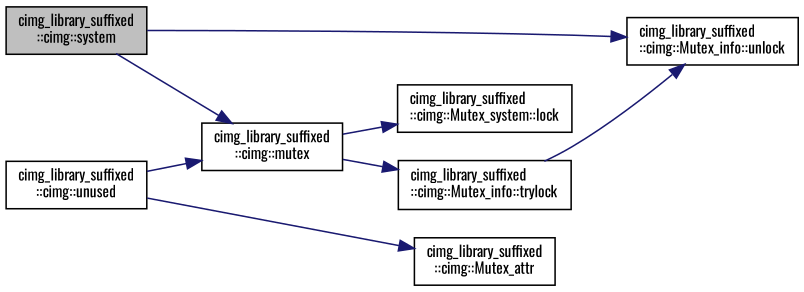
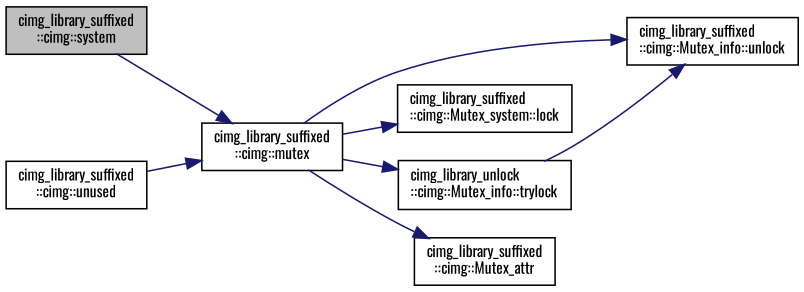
  digraph {
    fontname=Oswald
    rankdir=LR
    node [color=black fillcolor=white fontname=Oswald fontsize=10 shape=record style=filled]
    edge [color=midnightblue fontname=Oswald fontsize=10 labelfontname=Helvetica labelfontsize=10 style=solid]
    n1 [fillcolor=grey75 fontcolor=black height=0.2 label="cimg_library_suffixed\l::cimg::system" width=0.4]
    n2 [height=0.2 label="cimg_library_suffixed\l::cimg::mutex" width=0.4]
    n3 [height=0.2 label="cimg_library_suffixed\l::cimg::unused" width=0.4]
    n4 [height=0.2 label="cimg_library_suffixed\l::cimg::Mutex_system::lock" width=0.4]
    n5 [height=0.2 label="cimg_library_suffixed\l::cimg::Mutex_attr" width=0.4]
-   n6 [height=0.2 label="cimg_library_suffixed\l::cimg::Mutex_info::trylock" width=0.4]
+   n6 [height=0.2 label="cimg_library_unlock\l::cimg::Mutex_info::trylock" width=0.4]
    n7 [height=0.2 label="cimg_library_suffixed\l::cimg::Mutex_info::unlock" width=0.4]
    n1 -> n2
    n2 -> n4
-   n3 -> n5
+   n2 -> n5
    n2 -> n6
-   n1 -> n7
+   n2 -> n7
    n3 -> n2
    n6 -> n7
  }
